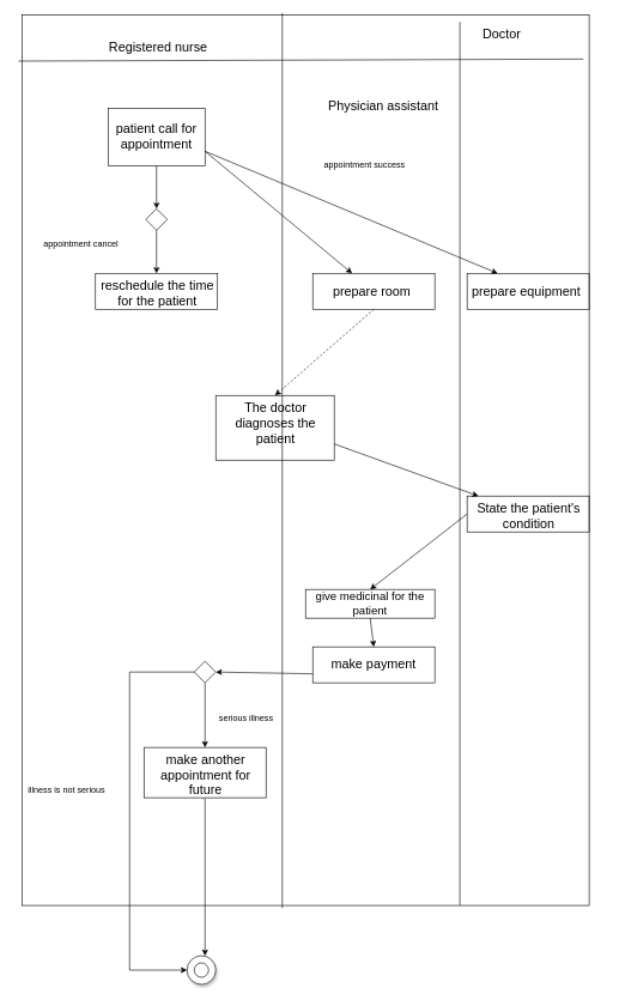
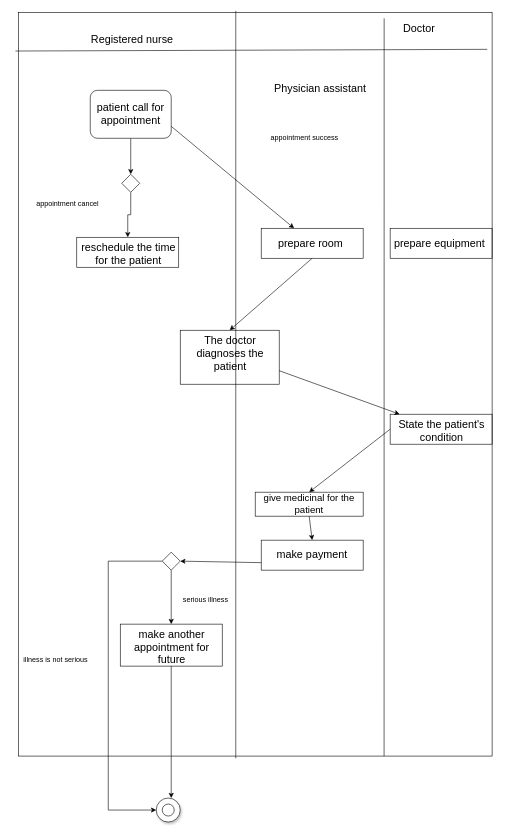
  <mxCell id="0" />
  <mxCell id="1" parent="0" />
  <mxCell id="2" value="" style="rounded=0;whiteSpace=wrap;html=1;" vertex="1" parent="1"><mxGeometry x="30" y="20" width="790" height="1240" as="geometry" /></mxCell>
  <mxCell id="3" value="" style="endArrow=none;html=1;rounded=0;exitX=0.772;exitY=1;exitDx=0;exitDy=0;exitPerimeter=0;" edge="1" parent="1" source="2"><mxGeometry width="50" height="50" relative="1" as="geometry"><mxPoint x="606" y="390" as="sourcePoint" /><mxPoint x="640" y="30" as="targetPoint" /></mxGeometry></mxCell>
  <mxCell id="4" value="&lt;span style=&quot;font-size: 18px;&quot;&gt;Registered nurse&lt;/span&gt;" style="text;html=1;align=center;verticalAlign=middle;whiteSpace=wrap;rounded=0;" vertex="1" parent="1"><mxGeometry x="115" y="50" width="210" height="30" as="geometry" /></mxCell>
  <mxCell id="5" value="&lt;font style=&quot;font-size: 18px;&quot;&gt;Physician assistant&lt;/font&gt;" style="text;whiteSpace=wrap;html=1;" vertex="1" parent="1"><mxGeometry x="455" y="130" width="170" height="50" as="geometry" /></mxCell>
  <mxCell id="6" value="&lt;div style=&quot;text-align: center;&quot;&gt;&lt;span style=&quot;background-color: initial; font-size: 18px;&quot;&gt;Doctor&lt;/span&gt;&lt;/div&gt;" style="text;whiteSpace=wrap;html=1;" vertex="1" parent="1"><mxGeometry x="670" y="30" width="170" height="50" as="geometry" /></mxCell>
  <mxCell id="7" style="edgeStyle=orthogonalEdgeStyle;rounded=0;orthogonalLoop=1;jettySize=auto;html=1;entryX=0.5;entryY=0;entryDx=0;entryDy=0;" edge="1" parent="1" source="8" target="18"><mxGeometry relative="1" as="geometry" /></mxCell>
- <mxCell id="8" value="&lt;span style=&quot;font-size: 18px;&quot;&gt;patient call for appointment&lt;/span&gt;" style="rounded=0;whiteSpace=wrap;html=1;" vertex="1" parent="1"><mxGeometry x="150" y="150" width="135" height="80" as="geometry" /></mxCell>
+ <mxCell id="8" value="&lt;span style=&quot;font-size: 18px;&quot;&gt;patient call for appointment&lt;/span&gt;" style="whiteSpace=wrap;html=1;rounded=1;" vertex="1" parent="1"><mxGeometry x="150" y="150" width="135" height="80" as="geometry" /></mxCell>
  <mxCell id="9" value="&lt;div style=&quot;&quot;&gt;&lt;span style=&quot;background-color: initial; font-size: 18px;&quot;&gt;prepare room&amp;nbsp;&lt;/span&gt;&lt;/div&gt;" style="text;whiteSpace=wrap;html=1;strokeColor=default;align=center;verticalAlign=middle;" vertex="1" parent="1"><mxGeometry x="435" y="380" width="170" height="50" as="geometry" /></mxCell>
  <mxCell id="10" value="&lt;div style=&quot;&quot;&gt;&lt;span style=&quot;font-size: 18px;&quot;&gt;prepare equipment&amp;nbsp;&lt;/span&gt;&lt;/div&gt;" style="text;whiteSpace=wrap;html=1;strokeColor=default;align=center;verticalAlign=middle;" vertex="1" parent="1"><mxGeometry x="650" y="380" width="170" height="50" as="geometry" /></mxCell>
- <mxCell id="11" value="&lt;div style=&quot;text-align: center;&quot;&gt;&lt;span style=&quot;font-size: 18px;&quot;&gt;reschedule the time for the patient&lt;/span&gt;&lt;/div&gt;" style="text;whiteSpace=wrap;html=1;strokeColor=default;" vertex="1" parent="1"><mxGeometry x="132.5" y="380" width="170" height="50" as="geometry" /></mxCell>
+ <mxCell id="11" value="&lt;div style=&quot;text-align: center;&quot;&gt;&lt;span style=&quot;font-size: 18px;&quot;&gt;reschedule the time for the patient&lt;/span&gt;&lt;/div&gt;" style="text;whiteSpace=wrap;html=1;strokeColor=default;" vertex="1" parent="1"><mxGeometry x="127.5" y="395" width="170" height="50" as="geometry" /></mxCell>
  <mxCell id="12" value="&lt;div style=&quot;&quot;&gt;&lt;span style=&quot;font-size: 18px;&quot;&gt;make payment&lt;/span&gt;&lt;/div&gt;" style="text;whiteSpace=wrap;html=1;strokeColor=default;align=center;verticalAlign=middle;" vertex="1" parent="1"><mxGeometry x="435" y="900" width="170" height="50" as="geometry" /></mxCell>
  <mxCell id="13" value="&lt;div style=&quot;text-align: center;&quot;&gt;&lt;span style=&quot;font-size: 18px;&quot;&gt;State the patient's condition&lt;/span&gt;&lt;br&gt;&lt;/div&gt;" style="text;whiteSpace=wrap;html=1;strokeColor=default;" vertex="1" parent="1"><mxGeometry x="650" y="690" width="170" height="50" as="geometry" /></mxCell>
  <mxCell id="14" value="give medicinal for the patient" style="text;whiteSpace=wrap;align=center;verticalAlign=middle;fontSize=16;strokeColor=default;" vertex="1" parent="1"><mxGeometry x="425" y="820" width="180" height="40" as="geometry" /></mxCell>
  <mxCell id="15" value="&lt;div style=&quot;text-align: center;&quot;&gt;&lt;span style=&quot;font-size: 18px;&quot;&gt;make another appointment for future&lt;/span&gt;&lt;/div&gt;" style="text;whiteSpace=wrap;html=1;strokeColor=default;" vertex="1" parent="1"><mxGeometry x="200" y="1040" width="170" height="70" as="geometry" /></mxCell>
  <mxCell id="16" value="&lt;div style=&quot;text-align: center;&quot;&gt;&lt;span style=&quot;background-color: initial; font-size: 18px;&quot;&gt;The doctor diagnoses the patient&lt;/span&gt;&lt;/div&gt;" style="text;whiteSpace=wrap;html=1;strokeColor=default;" vertex="1" parent="1"><mxGeometry x="300" y="550" width="165" height="90" as="geometry" /></mxCell>
  <mxCell id="17" style="edgeStyle=orthogonalEdgeStyle;rounded=0;orthogonalLoop=1;jettySize=auto;html=1;" edge="1" parent="1" source="18" target="11"><mxGeometry relative="1" as="geometry" /></mxCell>
  <mxCell id="18" value="" style="rhombus;whiteSpace=wrap;html=1;" vertex="1" parent="1"><mxGeometry x="202.5" y="290" width="30" height="30" as="geometry" /></mxCell>
  <mxCell id="19" style="edgeStyle=orthogonalEdgeStyle;rounded=0;orthogonalLoop=1;jettySize=auto;html=1;entryX=0;entryY=0.5;entryDx=0;entryDy=0;" edge="1" parent="1" source="20" target="22"><mxGeometry relative="1" as="geometry"><Array as="points"><mxPoint x="180" y="935" /><mxPoint x="180" y="1350" /></Array></mxGeometry></mxCell>
  <mxCell id="20" value="" style="rhombus;whiteSpace=wrap;html=1;" vertex="1" parent="1"><mxGeometry x="270" y="920" width="30" height="30" as="geometry" /></mxCell>
  <mxCell id="21" value="" style="group" vertex="1" connectable="0" parent="1"><mxGeometry x="260" y="1330" width="40" height="40" as="geometry" /></mxCell>
  <mxCell id="22" value="" style="ellipse;whiteSpace=wrap;html=1;aspect=fixed;fontColor=default;labelBackgroundColor=none;shadow=1;" vertex="1" parent="21"><mxGeometry width="40" height="40" as="geometry" /></mxCell>
  <mxCell id="23" value="" style="ellipse;whiteSpace=wrap;html=1;aspect=fixed;shadow=0;fillColor=#FFFFFF;" vertex="1" parent="21"><mxGeometry x="10" y="10" width="20" height="20" as="geometry" /></mxCell>
  <mxCell id="24" value="appointment success" style="text;html=1;align=center;verticalAlign=middle;whiteSpace=wrap;rounded=0;" vertex="1" parent="1"><mxGeometry x="435" y="200" width="145" height="60" as="geometry" /></mxCell>
  <mxCell id="25" value="appointment cancel" style="text;html=1;align=center;verticalAlign=middle;whiteSpace=wrap;rounded=0;" vertex="1" parent="1"><mxGeometry x="40" y="310" width="145" height="60" as="geometry" /></mxCell>
  <mxCell id="26" value="" style="endArrow=classic;html=1;rounded=0;exitX=1;exitY=0.75;exitDx=0;exitDy=0;" edge="1" parent="1" source="8" target="9"><mxGeometry width="50" height="50" relative="1" as="geometry"><mxPoint x="550" y="370" as="sourcePoint" /><mxPoint x="600" y="320" as="targetPoint" /></mxGeometry></mxCell>
- <mxCell id="27" value="" style="endArrow=classic;html=1;rounded=0;exitX=1;exitY=0.75;exitDx=0;exitDy=0;entryX=0.25;entryY=0;entryDx=0;entryDy=0;" edge="1" parent="1" source="8" target="10"><mxGeometry width="50" height="50" relative="1" as="geometry"><mxPoint x="353" y="220" as="sourcePoint" /><mxPoint x="507" y="390" as="targetPoint" /></mxGeometry></mxCell>
- <mxCell id="28" value="" style="endArrow=classic;html=1;rounded=0;exitX=0.5;exitY=1;exitDx=0;exitDy=0;entryX=0.5;entryY=0;entryDx=0;entryDy=0;dashed=1;" edge="1" parent="1" source="9" target="16"><mxGeometry width="50" height="50" relative="1" as="geometry"><mxPoint x="550" y="640" as="sourcePoint" /><mxPoint x="600" y="590" as="targetPoint" /></mxGeometry></mxCell>
+ <mxCell id="28" value="" style="endArrow=classic;html=1;rounded=0;exitX=0.5;exitY=1;exitDx=0;exitDy=0;entryX=0.5;entryY=0;entryDx=0;entryDy=0;" edge="1" parent="1" source="9" target="16"><mxGeometry width="50" height="50" relative="1" as="geometry"><mxPoint x="550" y="640" as="sourcePoint" /><mxPoint x="600" y="590" as="targetPoint" /></mxGeometry></mxCell>
  <mxCell id="29" value="" style="endArrow=classic;html=1;rounded=0;exitX=1;exitY=0.75;exitDx=0;exitDy=0;" edge="1" parent="1" source="16" target="13"><mxGeometry width="50" height="50" relative="1" as="geometry"><mxPoint x="550" y="640" as="sourcePoint" /><mxPoint x="600" y="590" as="targetPoint" /></mxGeometry></mxCell>
  <mxCell id="30" value="" style="endArrow=classic;html=1;rounded=0;exitX=0;exitY=0.5;exitDx=0;exitDy=0;entryX=0.5;entryY=0;entryDx=0;entryDy=0;" edge="1" parent="1" source="13" target="14"><mxGeometry width="50" height="50" relative="1" as="geometry"><mxPoint x="550" y="770" as="sourcePoint" /><mxPoint x="600" y="720" as="targetPoint" /></mxGeometry></mxCell>
  <mxCell id="31" value="" style="endArrow=classic;html=1;rounded=0;exitX=0.5;exitY=1;exitDx=0;exitDy=0;entryX=0.5;entryY=0;entryDx=0;entryDy=0;" edge="1" parent="1" source="14" target="12"><mxGeometry width="50" height="50" relative="1" as="geometry"><mxPoint x="550" y="1040" as="sourcePoint" /><mxPoint x="600" y="990" as="targetPoint" /></mxGeometry></mxCell>
  <mxCell id="32" value="" style="endArrow=classic;html=1;rounded=0;exitX=0;exitY=0.75;exitDx=0;exitDy=0;entryX=1;entryY=0.5;entryDx=0;entryDy=0;" edge="1" parent="1" source="12" target="20"><mxGeometry width="50" height="50" relative="1" as="geometry"><mxPoint x="550" y="1040" as="sourcePoint" /><mxPoint x="600" y="990" as="targetPoint" /></mxGeometry></mxCell>
  <mxCell id="33" value="" style="endArrow=classic;html=1;rounded=0;exitX=0.5;exitY=1;exitDx=0;exitDy=0;entryX=0.5;entryY=0;entryDx=0;entryDy=0;" edge="1" parent="1" source="20" target="15"><mxGeometry width="50" height="50" relative="1" as="geometry"><mxPoint x="550" y="1040" as="sourcePoint" /><mxPoint x="600" y="990" as="targetPoint" /></mxGeometry></mxCell>
  <mxCell id="34" value="serious illness" style="text;html=1;align=center;verticalAlign=middle;whiteSpace=wrap;rounded=0;" vertex="1" parent="1"><mxGeometry x="270" y="970" width="145" height="60" as="geometry" /></mxCell>
  <mxCell id="35" value="" style="endArrow=classic;html=1;rounded=0;exitX=0.5;exitY=1;exitDx=0;exitDy=0;" edge="1" parent="1" source="15"><mxGeometry width="50" height="50" relative="1" as="geometry"><mxPoint x="550" y="1170" as="sourcePoint" /><mxPoint x="285" y="1330" as="targetPoint" /></mxGeometry></mxCell>
  <mxCell id="36" value="illness is not serious" style="text;html=1;align=center;verticalAlign=middle;whiteSpace=wrap;rounded=0;" vertex="1" parent="1"><mxGeometry x="20" y="1070" width="145" height="60" as="geometry" /></mxCell>
  <mxCell id="37" value="" style="endArrow=none;html=1;rounded=0;exitX=0.459;exitY=1.003;exitDx=0;exitDy=0;exitPerimeter=0;entryX=0.459;entryY=-0.002;entryDx=0;entryDy=0;entryPerimeter=0;" edge="1" parent="1" source="2" target="2"><mxGeometry width="50" height="50" relative="1" as="geometry"><mxPoint x="650" y="1270" as="sourcePoint" /><mxPoint x="650" y="40" as="targetPoint" /></mxGeometry></mxCell>
  <mxCell id="38" value="" style="endArrow=none;html=1;rounded=0;exitX=-0.006;exitY=0.052;exitDx=0;exitDy=0;exitPerimeter=0;entryX=0.835;entryY=1.033;entryDx=0;entryDy=0;entryPerimeter=0;" edge="1" parent="1" source="2" target="6"><mxGeometry width="50" height="50" relative="1" as="geometry"><mxPoint x="570" y="140" as="sourcePoint" /><mxPoint x="620" y="90" as="targetPoint" /></mxGeometry></mxCell>
